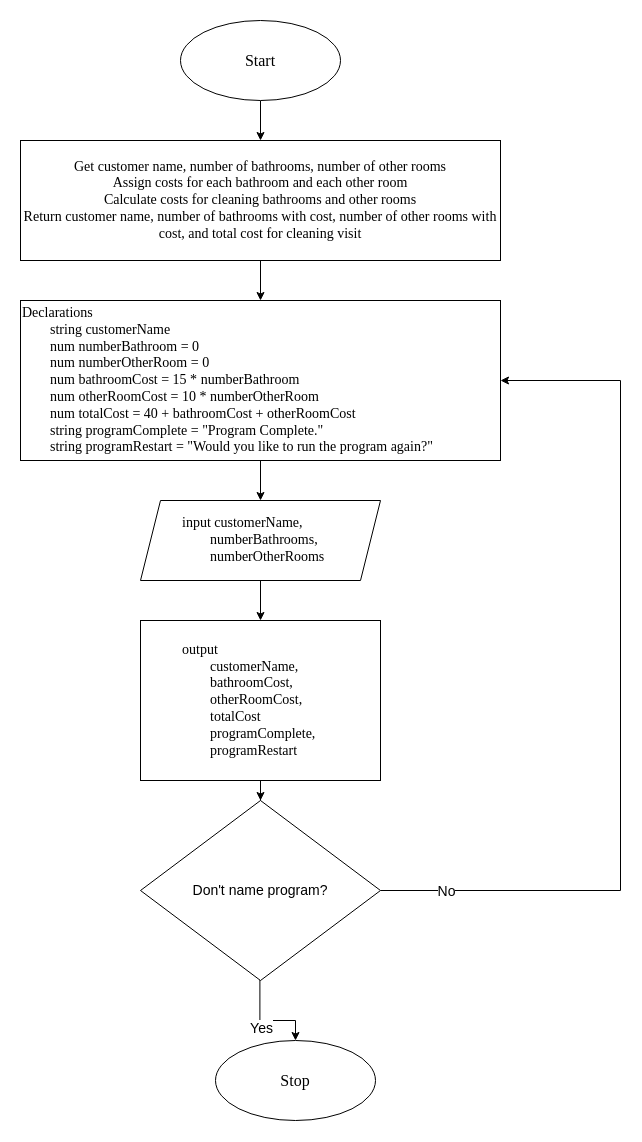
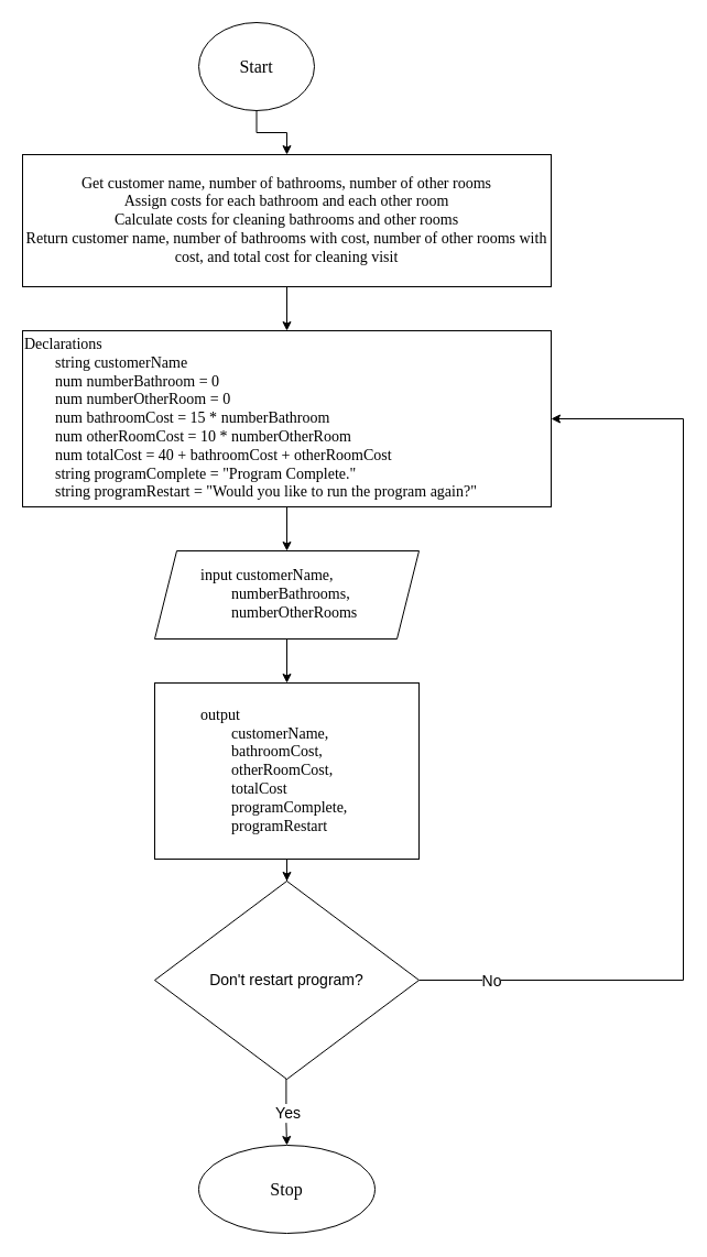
  <mxCell id="0" />
  <mxCell id="1" parent="0" />
  <mxCell id="2" value="" style="edgeStyle=orthogonalEdgeStyle;rounded=0;orthogonalLoop=1;jettySize=auto;html=1;shadow=0;entryX=0.5;entryY=0;entryDx=0;entryDy=0;" edge="1" parent="1" source="3" target="13"><mxGeometry relative="1" as="geometry"><mxPoint x="260" y="100" as="targetPoint" /></mxGeometry></mxCell>
- <mxCell id="3" value="&lt;p&gt;&lt;font style=&quot;font-size: 16px;&quot; face=&quot;Tahoma&quot;&gt;Start&lt;/font&gt;&lt;/p&gt;" style="ellipse;whiteSpace=wrap;html=1;shadow=0;" vertex="1" parent="1"><mxGeometry x="180" width="160" height="80" as="geometry" y="20" /></mxCell>
+ <mxCell id="3" value="&lt;p&gt;&lt;font style=&quot;font-size: 16px;&quot; face=&quot;Tahoma&quot;&gt;Start&lt;/font&gt;&lt;/p&gt;" style="ellipse;whiteSpace=wrap;html=1;shadow=0;" vertex="1" parent="1"><mxGeometry x="180" y="20" width="105" height="80" as="geometry" /></mxCell>
  <mxCell id="4" value="" style="edgeStyle=orthogonalEdgeStyle;rounded=0;orthogonalLoop=1;jettySize=auto;html=1;" edge="1" parent="1" target="13"><mxGeometry relative="1" as="geometry"><mxPoint x="260" y="260" as="sourcePoint" /></mxGeometry></mxCell>
  <mxCell id="5" value="" style="edgeStyle=orthogonalEdgeStyle;rounded=0;orthogonalLoop=1;jettySize=auto;html=1;shadow=0;" edge="1" parent="1" source="6" target="8"><mxGeometry relative="1" as="geometry" /></mxCell>
  <mxCell id="6" value="&lt;blockquote style=&quot;margin: 0 0 0 40px; border: none; padding: 0px;&quot;&gt;&lt;span style=&quot;font-family: Tahoma;&quot;&gt;&lt;font style=&quot;font-size: 14px;&quot;&gt;input customerName,&lt;/font&gt;&lt;/span&gt;&lt;div&gt;&lt;span style=&quot;background-color: initial; font-family: Tahoma; font-size: 14px;&quot;&gt;&lt;span style=&quot;white-space: pre;&quot;&gt;&#09;&lt;/span&gt;numberBathrooms,&lt;/span&gt;&lt;/div&gt;&lt;div&gt;&lt;span style=&quot;font-size: 14px; font-family: Tahoma; background-color: initial;&quot;&gt;&lt;span style=&quot;white-space: pre;&quot;&gt;&#09;&lt;/span&gt;numberOtherRooms&lt;/span&gt;&lt;/div&gt;&lt;/blockquote&gt;" style="shape=parallelogram;perimeter=parallelogramPerimeter;whiteSpace=wrap;html=1;fixedSize=1;shadow=0;align=left;" vertex="1" parent="1"><mxGeometry x="140" y="500" width="240" height="80" as="geometry" /></mxCell>
  <mxCell id="7" value="" style="edgeStyle=orthogonalEdgeStyle;rounded=0;orthogonalLoop=1;jettySize=auto;html=1;shadow=0;entryX=0.5;entryY=0;entryDx=0;entryDy=0;" edge="1" parent="1" source="8" target="18"><mxGeometry relative="1" as="geometry"><mxPoint x="260" y="780" as="targetPoint" /></mxGeometry></mxCell>
  <mxCell id="8" value="&lt;blockquote style=&quot;margin: 0 0 0 40px; border: none; padding: 0px;&quot;&gt;&lt;font face=&quot;Tahoma&quot;&gt;&lt;span style=&quot;font-size: 14px;&quot;&gt;output&lt;/span&gt;&lt;/font&gt;&lt;div&gt;&lt;font face=&quot;Tahoma&quot;&gt;&lt;span style=&quot;font-size: 14px;&quot;&gt;&lt;span style=&quot;white-space: pre;&quot;&gt;&#09;&lt;/span&gt;&lt;/span&gt;&lt;/font&gt;&lt;span style=&quot;font-family: Tahoma; font-size: 14px; background-color: initial;&quot;&gt;customerName,&lt;/span&gt;&lt;/div&gt;&lt;div&gt;&lt;span style=&quot;font-family: Tahoma; font-size: 14px; background-color: initial;&quot;&gt;&lt;span style=&quot;white-space: pre;&quot;&gt;&#09;&lt;/span&gt;bathroomCost,&lt;/span&gt;&lt;/div&gt;&lt;div&gt;&lt;span style=&quot;font-family: Tahoma; font-size: 14px; background-color: initial;&quot;&gt;&lt;span style=&quot;white-space: pre;&quot;&gt;&#09;&lt;/span&gt;otherRoomCost,&lt;/span&gt;&lt;/div&gt;&lt;div&gt;&lt;span style=&quot;font-family: Tahoma; font-size: 14px; background-color: initial;&quot;&gt;&lt;span style=&quot;white-space: pre;&quot;&gt;&#09;&lt;/span&gt;totalCost&lt;br&gt;&lt;/span&gt;&lt;/div&gt;&lt;div&gt;&lt;span style=&quot;font-family: Tahoma; font-size: 14px; background-color: initial;&quot;&gt;&lt;span style=&quot;white-space: pre;&quot;&gt;&#09;&lt;/span&gt;programComplete,&lt;/span&gt;&lt;/div&gt;&lt;div&gt;&lt;span style=&quot;font-family: Tahoma; font-size: 14px; background-color: initial;&quot;&gt;&lt;span style=&quot;white-space: pre;&quot;&gt;&#09;&lt;/span&gt;programRestart&lt;/span&gt;&lt;/div&gt;&lt;/blockquote&gt;" style="rounded=0;whiteSpace=wrap;html=1;shadow=0;align=left;" vertex="1" parent="1"><mxGeometry x="140" y="620" width="240" height="160" as="geometry" /></mxCell>
  <mxCell id="9" value="" style="edgeStyle=orthogonalEdgeStyle;rounded=0;orthogonalLoop=1;jettySize=auto;html=1;shadow=0;entryX=0.5;entryY=0;entryDx=0;entryDy=0;" edge="1" parent="1" target="11"><mxGeometry relative="1" as="geometry"><mxPoint x="259.41" y="940" as="sourcePoint" /><mxPoint x="259.41" y="1030" as="targetPoint" /><Array as="points"><mxPoint x="259" y="1020" /></Array></mxGeometry></mxCell>
  <mxCell id="10" value="&lt;font style=&quot;font-size: 14px;&quot;&gt;Yes&lt;/font&gt;" style="edgeLabel;html=1;align=center;verticalAlign=middle;resizable=0;points=[];" vertex="1" connectable="0" parent="9"><mxGeometry x="-0.06" y="1" relative="1" as="geometry"><mxPoint y="23" as="offset" /></mxGeometry></mxCell>
- <mxCell id="11" value="&lt;font face=&quot;Tahoma&quot;&gt;&lt;span style=&quot;font-size: 16px;&quot;&gt;Stop&lt;/span&gt;&lt;/font&gt;" style="ellipse;whiteSpace=wrap;html=1;shadow=0;" vertex="1" parent="1"><mxGeometry x="215" y="1040" width="160" height="80" as="geometry" /></mxCell>
+ <mxCell id="11" value="&lt;font face=&quot;Tahoma&quot;&gt;&lt;span style=&quot;font-size: 16px;&quot;&gt;Stop&lt;/span&gt;&lt;/font&gt;" style="ellipse;whiteSpace=wrap;html=1;shadow=0;" vertex="1" parent="1"><mxGeometry x="180" y="1040" width="160" height="80" as="geometry" /></mxCell>
  <mxCell id="12" value="" style="edgeStyle=orthogonalEdgeStyle;rounded=0;orthogonalLoop=1;jettySize=auto;html=1;" edge="1" parent="1" source="13" target="15"><mxGeometry relative="1" as="geometry" /></mxCell>
  <mxCell id="13" value="&lt;span style=&quot;background-color: initial; font-family: Tahoma; font-size: 14px;&quot;&gt;Get customer name, number of bathrooms, number of other rooms&lt;/span&gt;&lt;br&gt;&lt;div style=&quot;&quot;&gt;&lt;span style=&quot;background-color: initial; font-family: Tahoma; font-size: 14px;&quot;&gt;Assign costs for each bathroom and each other room&lt;/span&gt;&lt;/div&gt;&lt;div&gt;&lt;span style=&quot;background-color: initial; font-family: Tahoma; font-size: 14px;&quot;&gt;Calculate costs for cleaning bathrooms and other rooms&lt;/span&gt;&lt;br&gt;&lt;div style=&quot;&quot;&gt;&lt;span style=&quot;font-family: Tahoma;&quot;&gt;&lt;font style=&quot;font-size: 14px;&quot;&gt;Return customer name, number of bathrooms with cost, number of other rooms with cost, and total cost for cleaning visit&lt;/font&gt;&lt;/span&gt;&lt;/div&gt;&lt;/div&gt;" style="rounded=0;whiteSpace=wrap;html=1;shadow=0;align=center;" vertex="1" parent="1"><mxGeometry y="140" width="480" height="120" as="geometry" x="20" /></mxCell>
  <mxCell id="14" value="" style="edgeStyle=orthogonalEdgeStyle;rounded=0;orthogonalLoop=1;jettySize=auto;html=1;" edge="1" parent="1" source="15" target="6"><mxGeometry relative="1" as="geometry" /></mxCell>
  <mxCell id="15" value="&lt;span style=&quot;background-color: initial; font-family: Tahoma; font-size: 14px;&quot;&gt;Declarations&lt;/span&gt;&lt;div&gt;&lt;span style=&quot;background-color: initial; font-family: Tahoma; font-size: 14px;&quot;&gt;&lt;span style=&quot;white-space: pre;&quot;&gt;&#09;&lt;/span&gt;string customerName&lt;/span&gt;&lt;/div&gt;&lt;div&gt;&lt;span style=&quot;background-color: initial; font-family: Tahoma; font-size: 14px;&quot;&gt;&lt;span style=&quot;white-space: pre;&quot;&gt;&#09;&lt;/span&gt;num numberBathroom = 0&lt;/span&gt;&lt;/div&gt;&lt;div&gt;&lt;span style=&quot;background-color: initial; font-family: Tahoma; font-size: 14px;&quot;&gt;&lt;span style=&quot;white-space: pre;&quot;&gt;&#09;&lt;/span&gt;num numberOtherRoom = 0&lt;/span&gt;&lt;/div&gt;&lt;div&gt;&lt;font face=&quot;Tahoma&quot;&gt;&lt;span style=&quot;font-size: 14px;&quot;&gt;&lt;span style=&quot;white-space: pre;&quot;&gt;&#09;&lt;/span&gt;num bathroomCost = 15 *&amp;nbsp;&lt;/span&gt;&lt;/font&gt;&lt;span style=&quot;font-family: Tahoma; font-size: 14px; background-color: initial;&quot;&gt;numberBathroom&lt;/span&gt;&lt;/div&gt;&lt;div&gt;&lt;font face=&quot;Tahoma&quot;&gt;&lt;span style=&quot;font-size: 14px;&quot;&gt;&lt;span style=&quot;white-space: pre;&quot;&gt;&#09;&lt;/span&gt;num otherRoomCost = 10 *&amp;nbsp;&lt;/span&gt;&lt;/font&gt;&lt;span style=&quot;font-family: Tahoma; font-size: 14px; background-color: initial;&quot;&gt;numberOtherRoom&lt;/span&gt;&lt;/div&gt;&lt;div&gt;&lt;font face=&quot;Tahoma&quot;&gt;&lt;span style=&quot;font-size: 14px;&quot;&gt;&lt;span style=&quot;white-space: pre;&quot;&gt;&#09;&lt;/span&gt;num totalCost = 40 + bathroomCost + otherRoomCost&lt;/span&gt;&lt;/font&gt;&lt;br&gt;&lt;/div&gt;&lt;div&gt;&lt;font face=&quot;Tahoma&quot;&gt;&lt;span style=&quot;font-size: 14px;&quot;&gt;&lt;span style=&quot;white-space: pre;&quot;&gt;&#09;&lt;/span&gt;string programComplete = &quot;Program Complete.&quot;&lt;br&gt;&lt;/span&gt;&lt;/font&gt;&lt;/div&gt;&lt;div&gt;&lt;font face=&quot;Tahoma&quot;&gt;&lt;span style=&quot;font-size: 14px;&quot;&gt;&lt;span style=&quot;white-space: pre;&quot;&gt;&#09;&lt;/span&gt;string programRestart = &quot;Would you like to run the program again?&quot;&lt;br&gt;&lt;/span&gt;&lt;/font&gt;&lt;/div&gt;" style="rounded=0;whiteSpace=wrap;html=1;shadow=0;align=left;" vertex="1" parent="1"><mxGeometry y="300" width="480" height="160" as="geometry" x="20" /></mxCell>
  <mxCell id="16" style="edgeStyle=orthogonalEdgeStyle;rounded=0;orthogonalLoop=1;jettySize=auto;html=1;entryX=1;entryY=0.5;entryDx=0;entryDy=0;" edge="1" parent="1" source="18" target="15"><mxGeometry relative="1" as="geometry"><Array as="points"><mxPoint x="620" y="890" /><mxPoint x="620" y="380" /></Array></mxGeometry></mxCell>
  <mxCell id="17" value="&lt;font style=&quot;font-size: 14px;&quot;&gt;No&lt;/font&gt;" style="edgeLabel;html=1;align=center;verticalAlign=middle;resizable=0;points=[];" vertex="1" connectable="0" parent="16"><mxGeometry x="-0.841" y="-1" relative="1" as="geometry"><mxPoint x="-4" y="-1" as="offset" /></mxGeometry></mxCell>
- <mxCell id="18" value="&lt;font style=&quot;font-size: 14px;&quot;&gt;Don't name program?&lt;/font&gt;" style="rhombus;whiteSpace=wrap;html=1;" vertex="1" parent="1"><mxGeometry x="140" y="800" width="240" height="180" as="geometry" /></mxCell>
+ <mxCell id="18" value="&lt;font style=&quot;font-size: 14px;&quot;&gt;Don't restart program?&lt;/font&gt;" style="rhombus;whiteSpace=wrap;html=1;" vertex="1" parent="1"><mxGeometry x="140" y="800" width="240" height="180" as="geometry" /></mxCell>
